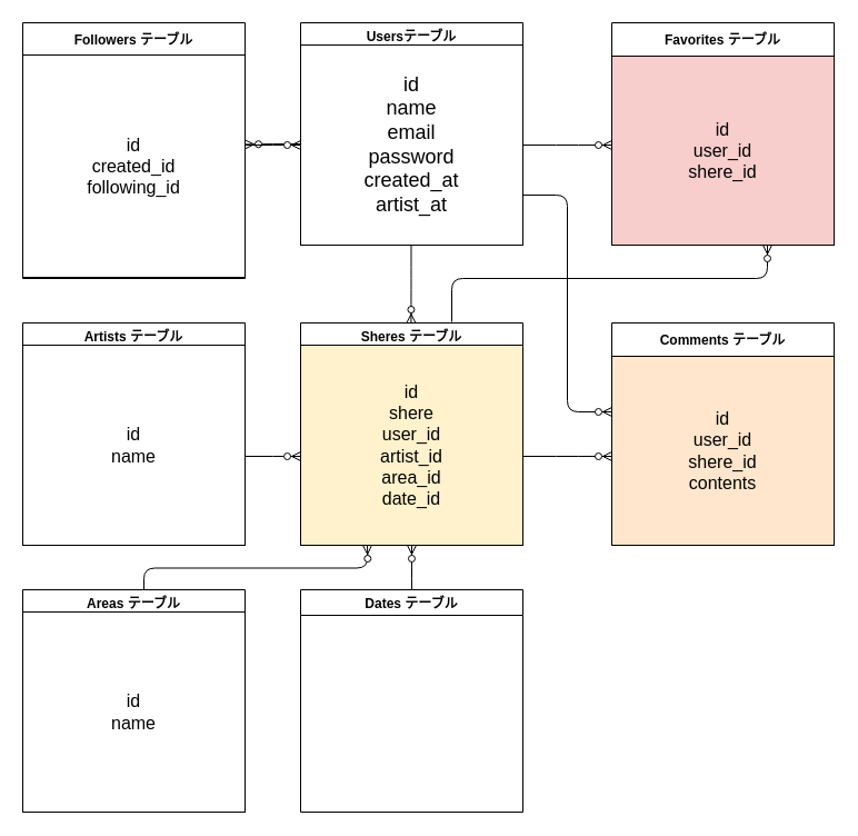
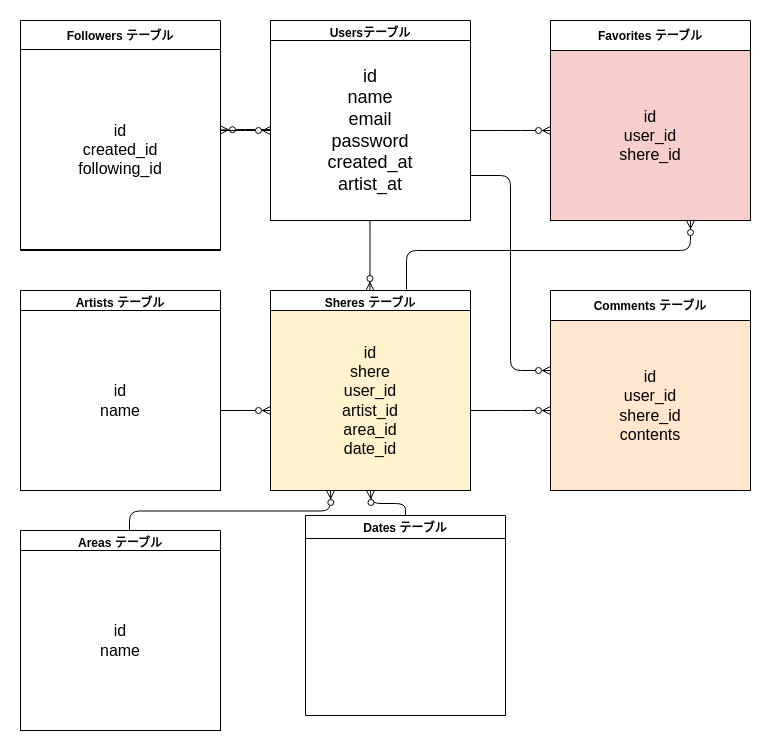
  <mxCell id="0" />
  <mxCell id="1" parent="0" />
  <mxCell id="2" value="Usersテーブル" style="swimlane;" parent="1" vertex="1"><mxGeometry x="270" y="20" width="200" height="200" as="geometry" /></mxCell>
  <mxCell id="3" value="&lt;font style=&quot;font-size: 18px&quot;&gt;id&lt;br&gt;name&lt;br&gt;email&lt;br&gt;password&lt;br&gt;created_at&lt;br&gt;artist_at&lt;/font&gt;" style="whiteSpace=wrap;html=1;" parent="2" vertex="1"><mxGeometry y="20" width="200" height="180" as="geometry" /></mxCell>
  <mxCell id="4" value="" style="fontSize=12;html=1;endArrow=ERzeroToMany;endFill=1;edgeStyle=orthogonalEdgeStyle;entryX=1;entryY=0.5;entryDx=0;entryDy=0;" parent="2" edge="1"><mxGeometry width="100" height="100" relative="1" as="geometry"><mxPoint y="109" as="sourcePoint" /><mxPoint x="-50" y="109.41" as="targetPoint" /><Array as="points"><mxPoint x="-25" y="110" /></Array></mxGeometry></mxCell>
  <mxCell id="5" value="" style="fontSize=12;html=1;endArrow=ERzeroToMany;endFill=1;edgeStyle=orthogonalEdgeStyle;" parent="1" edge="1"><mxGeometry width="100" height="100" relative="1" as="geometry"><mxPoint x="470" y="410" as="sourcePoint" /><mxPoint x="550" y="410" as="targetPoint" /><Array as="points"><mxPoint x="510" y="410" /></Array></mxGeometry></mxCell>
  <mxCell id="6" value="" style="fontSize=12;html=1;endArrow=ERzeroToMany;endFill=1;edgeStyle=orthogonalEdgeStyle;" parent="1" edge="1"><mxGeometry width="100" height="100" relative="1" as="geometry"><mxPoint x="369.47" y="220" as="sourcePoint" /><mxPoint x="369.41" y="290" as="targetPoint" /><Array as="points"><mxPoint x="369.47" y="250" /><mxPoint x="369.47" y="250" /></Array></mxGeometry></mxCell>
  <mxCell id="7" value="" style="fontSize=12;html=1;endArrow=ERzeroToMany;endFill=1;edgeStyle=orthogonalEdgeStyle;exitX=0.5;exitY=0;exitDx=0;exitDy=0;" parent="1" source="17" edge="1"><mxGeometry width="100" height="100" relative="1" as="geometry"><mxPoint x="700" y="520" as="sourcePoint" /><mxPoint x="370" y="490" as="targetPoint" /><Array as="points" /></mxGeometry></mxCell>
  <mxCell id="8" value="Sheres テーブル" style="swimlane;" vertex="1" parent="1"><mxGeometry x="270" y="290" width="200.0" height="200" as="geometry" /></mxCell>
  <mxCell id="9" value="&lt;font size=&quot;3&quot;&gt;id&lt;br&gt;shere&lt;br&gt;user_id&lt;br&gt;artist_id&lt;br&gt;area_id&lt;br&gt;date_id&lt;br&gt;&lt;/font&gt;" style="rounded=0;whiteSpace=wrap;html=1;fillColor=#fff2cc;" vertex="1" parent="8"><mxGeometry y="20" width="200" height="180" as="geometry" /></mxCell>
  <mxCell id="10" value="Favorites テーブル" style="swimlane;startSize=30;" vertex="1" parent="1"><mxGeometry x="550" y="20" width="200" height="200" as="geometry" /></mxCell>
  <mxCell id="11" value="&lt;font size=&quot;3&quot;&gt;id&lt;br&gt;user_id&lt;br&gt;shere_id&lt;br&gt;&lt;/font&gt;" style="rounded=0;whiteSpace=wrap;html=1;fillColor=#f8cecc;" vertex="1" parent="10"><mxGeometry y="30" width="200" height="170" as="geometry" /></mxCell>
  <mxCell id="12" value="Comments テーブル" style="swimlane;startSize=30;" vertex="1" parent="1"><mxGeometry x="550" y="290" width="200" height="200" as="geometry" /></mxCell>
  <mxCell id="13" value="&lt;font size=&quot;3&quot;&gt;id&lt;br&gt;user_id&lt;br&gt;shere_id&lt;br&gt;contents&lt;br&gt;&lt;/font&gt;" style="rounded=0;whiteSpace=wrap;html=1;fillColor=#ffe6cc;" vertex="1" parent="12"><mxGeometry y="30" width="200" height="170" as="geometry" /></mxCell>
  <mxCell id="14" value="Followers テーブル" style="swimlane;startSize=30;" vertex="1" parent="1"><mxGeometry x="20" y="20" width="200" height="230" as="geometry" /></mxCell>
  <mxCell id="15" value="&lt;font size=&quot;3&quot;&gt;id&lt;br&gt;created_id&lt;br&gt;following_id&lt;br&gt;&lt;/font&gt;" style="rounded=0;whiteSpace=wrap;html=1;" vertex="1" parent="14"><mxGeometry y="29" width="200" height="200" as="geometry" /></mxCell>
  <mxCell id="16" value="" style="fontSize=12;html=1;endArrow=ERzeroToMany;endFill=1;edgeStyle=orthogonalEdgeStyle;" edge="1" parent="1"><mxGeometry width="100" height="100" relative="1" as="geometry"><mxPoint x="220" y="130" as="sourcePoint" /><mxPoint x="270" y="130" as="targetPoint" /><Array as="points"><mxPoint x="255" y="130" /></Array></mxGeometry></mxCell>
- <mxCell id="17" value="Dates テーブル" style="swimlane;" vertex="1" parent="1"><mxGeometry x="270" y="530" width="200.0" height="200" as="geometry" /></mxCell>
+ <mxCell id="17" value="Dates テーブル" style="swimlane;" vertex="1" parent="1"><mxGeometry x="305" y="515" width="200.0" height="200" as="geometry" /></mxCell>
  <mxCell id="18" value="Areas テーブル" style="swimlane;" vertex="1" parent="1"><mxGeometry x="20" y="530" width="200.0" height="200" as="geometry" /></mxCell>
  <mxCell id="19" value="" style="fontSize=12;html=1;endArrow=ERzeroToMany;endFill=1;edgeStyle=orthogonalEdgeStyle;exitX=0.545;exitY=0;exitDx=0;exitDy=0;exitPerimeter=0;" parent="18" source="18" edge="1"><mxGeometry width="100" height="100" relative="1" as="geometry"><mxPoint x="180.0" y="-40" as="sourcePoint" /><mxPoint x="310.0" y="-40" as="targetPoint" /><Array as="points" /></mxGeometry></mxCell>
  <mxCell id="20" value="&lt;font size=&quot;3&quot;&gt;id&lt;br&gt;name&lt;br&gt;&lt;/font&gt;" style="rounded=0;whiteSpace=wrap;html=1;" vertex="1" parent="18"><mxGeometry y="20" width="200" height="180" as="geometry" /></mxCell>
  <mxCell id="21" value="Artists テーブル" style="swimlane;" vertex="1" parent="1"><mxGeometry x="20" y="290" width="200.0" height="200" as="geometry" /></mxCell>
  <mxCell id="22" value="&lt;font size=&quot;3&quot;&gt;id&lt;br&gt;name&lt;br&gt;&lt;/font&gt;" style="rounded=0;whiteSpace=wrap;html=1;" vertex="1" parent="21"><mxGeometry y="20" width="200" height="180" as="geometry" /></mxCell>
  <mxCell id="23" value="" style="fontSize=12;html=1;endArrow=ERzeroToMany;endFill=1;edgeStyle=orthogonalEdgeStyle;exitX=1;exitY=0.75;exitDx=0;exitDy=0;" edge="1" parent="1" source="3"><mxGeometry width="100" height="100" relative="1" as="geometry"><mxPoint x="700" y="490" as="sourcePoint" /><mxPoint x="550" y="370" as="targetPoint" /><Array as="points"><mxPoint x="510" y="175" /><mxPoint x="510" y="370" /></Array></mxGeometry></mxCell>
  <mxCell id="24" value="" style="fontSize=12;html=1;endArrow=ERzeroToMany;endFill=1;edgeStyle=orthogonalEdgeStyle;" edge="1" parent="1"><mxGeometry width="100" height="100" relative="1" as="geometry"><mxPoint x="406" y="289" as="sourcePoint" /><mxPoint x="690" y="220" as="targetPoint" /><Array as="points"><mxPoint x="406" y="289" /><mxPoint x="406" y="250" /><mxPoint x="690" y="250" /></Array></mxGeometry></mxCell>
  <mxCell id="25" value="" style="fontSize=12;html=1;endArrow=ERzeroToMany;endFill=1;edgeStyle=orthogonalEdgeStyle;" edge="1" parent="1"><mxGeometry width="100" height="100" relative="1" as="geometry"><mxPoint x="220" y="410" as="sourcePoint" /><mxPoint x="270" y="410" as="targetPoint" /><Array as="points"><mxPoint x="255" y="410" /></Array></mxGeometry></mxCell>
  <mxCell id="26" value="" style="fontSize=12;html=1;endArrow=ERzeroToMany;endFill=1;edgeStyle=orthogonalEdgeStyle;" edge="1" parent="1"><mxGeometry width="100" height="100" relative="1" as="geometry"><mxPoint x="470" y="130" as="sourcePoint" /><mxPoint x="550" y="130" as="targetPoint" /><Array as="points"><mxPoint x="510" y="130" /></Array></mxGeometry></mxCell>
